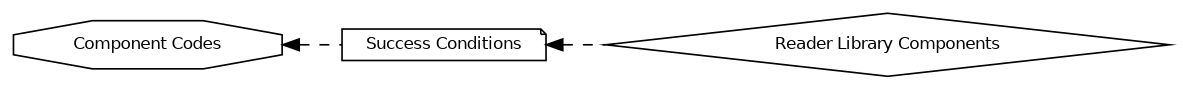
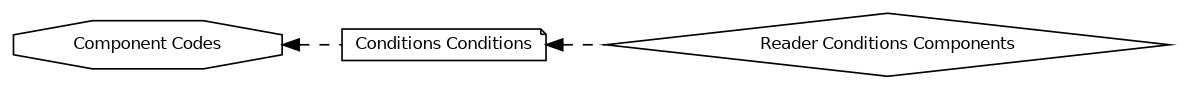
  digraph {
    rankdir=LR
    node [color=black fillcolor=white fontname=Helvetica fontsize=10 style=filled]
    edge [dir=back fontname=Helvetica fontsize=10 labelfontname=Helvetica labelfontsize=10 shape=plaintext style=dashed]
    n1 [height=0.2 label="Component Codes" shape=octagon width=0.4]
-   n2 [height=0.2 label="Success Conditions" shape=note width=0.4]
-   n3 [fontcolor=black height=0.2 label="Reader Library Components" shape=diamond width=0.4]
+   n2 [height=0.2 label="Conditions Conditions" shape=note width=0.4]
+   n3 [fontcolor=black height=0.2 label="Reader Conditions Components" shape=diamond width=0.4]
    n1 -> n2
    n2 -> n3
  }
